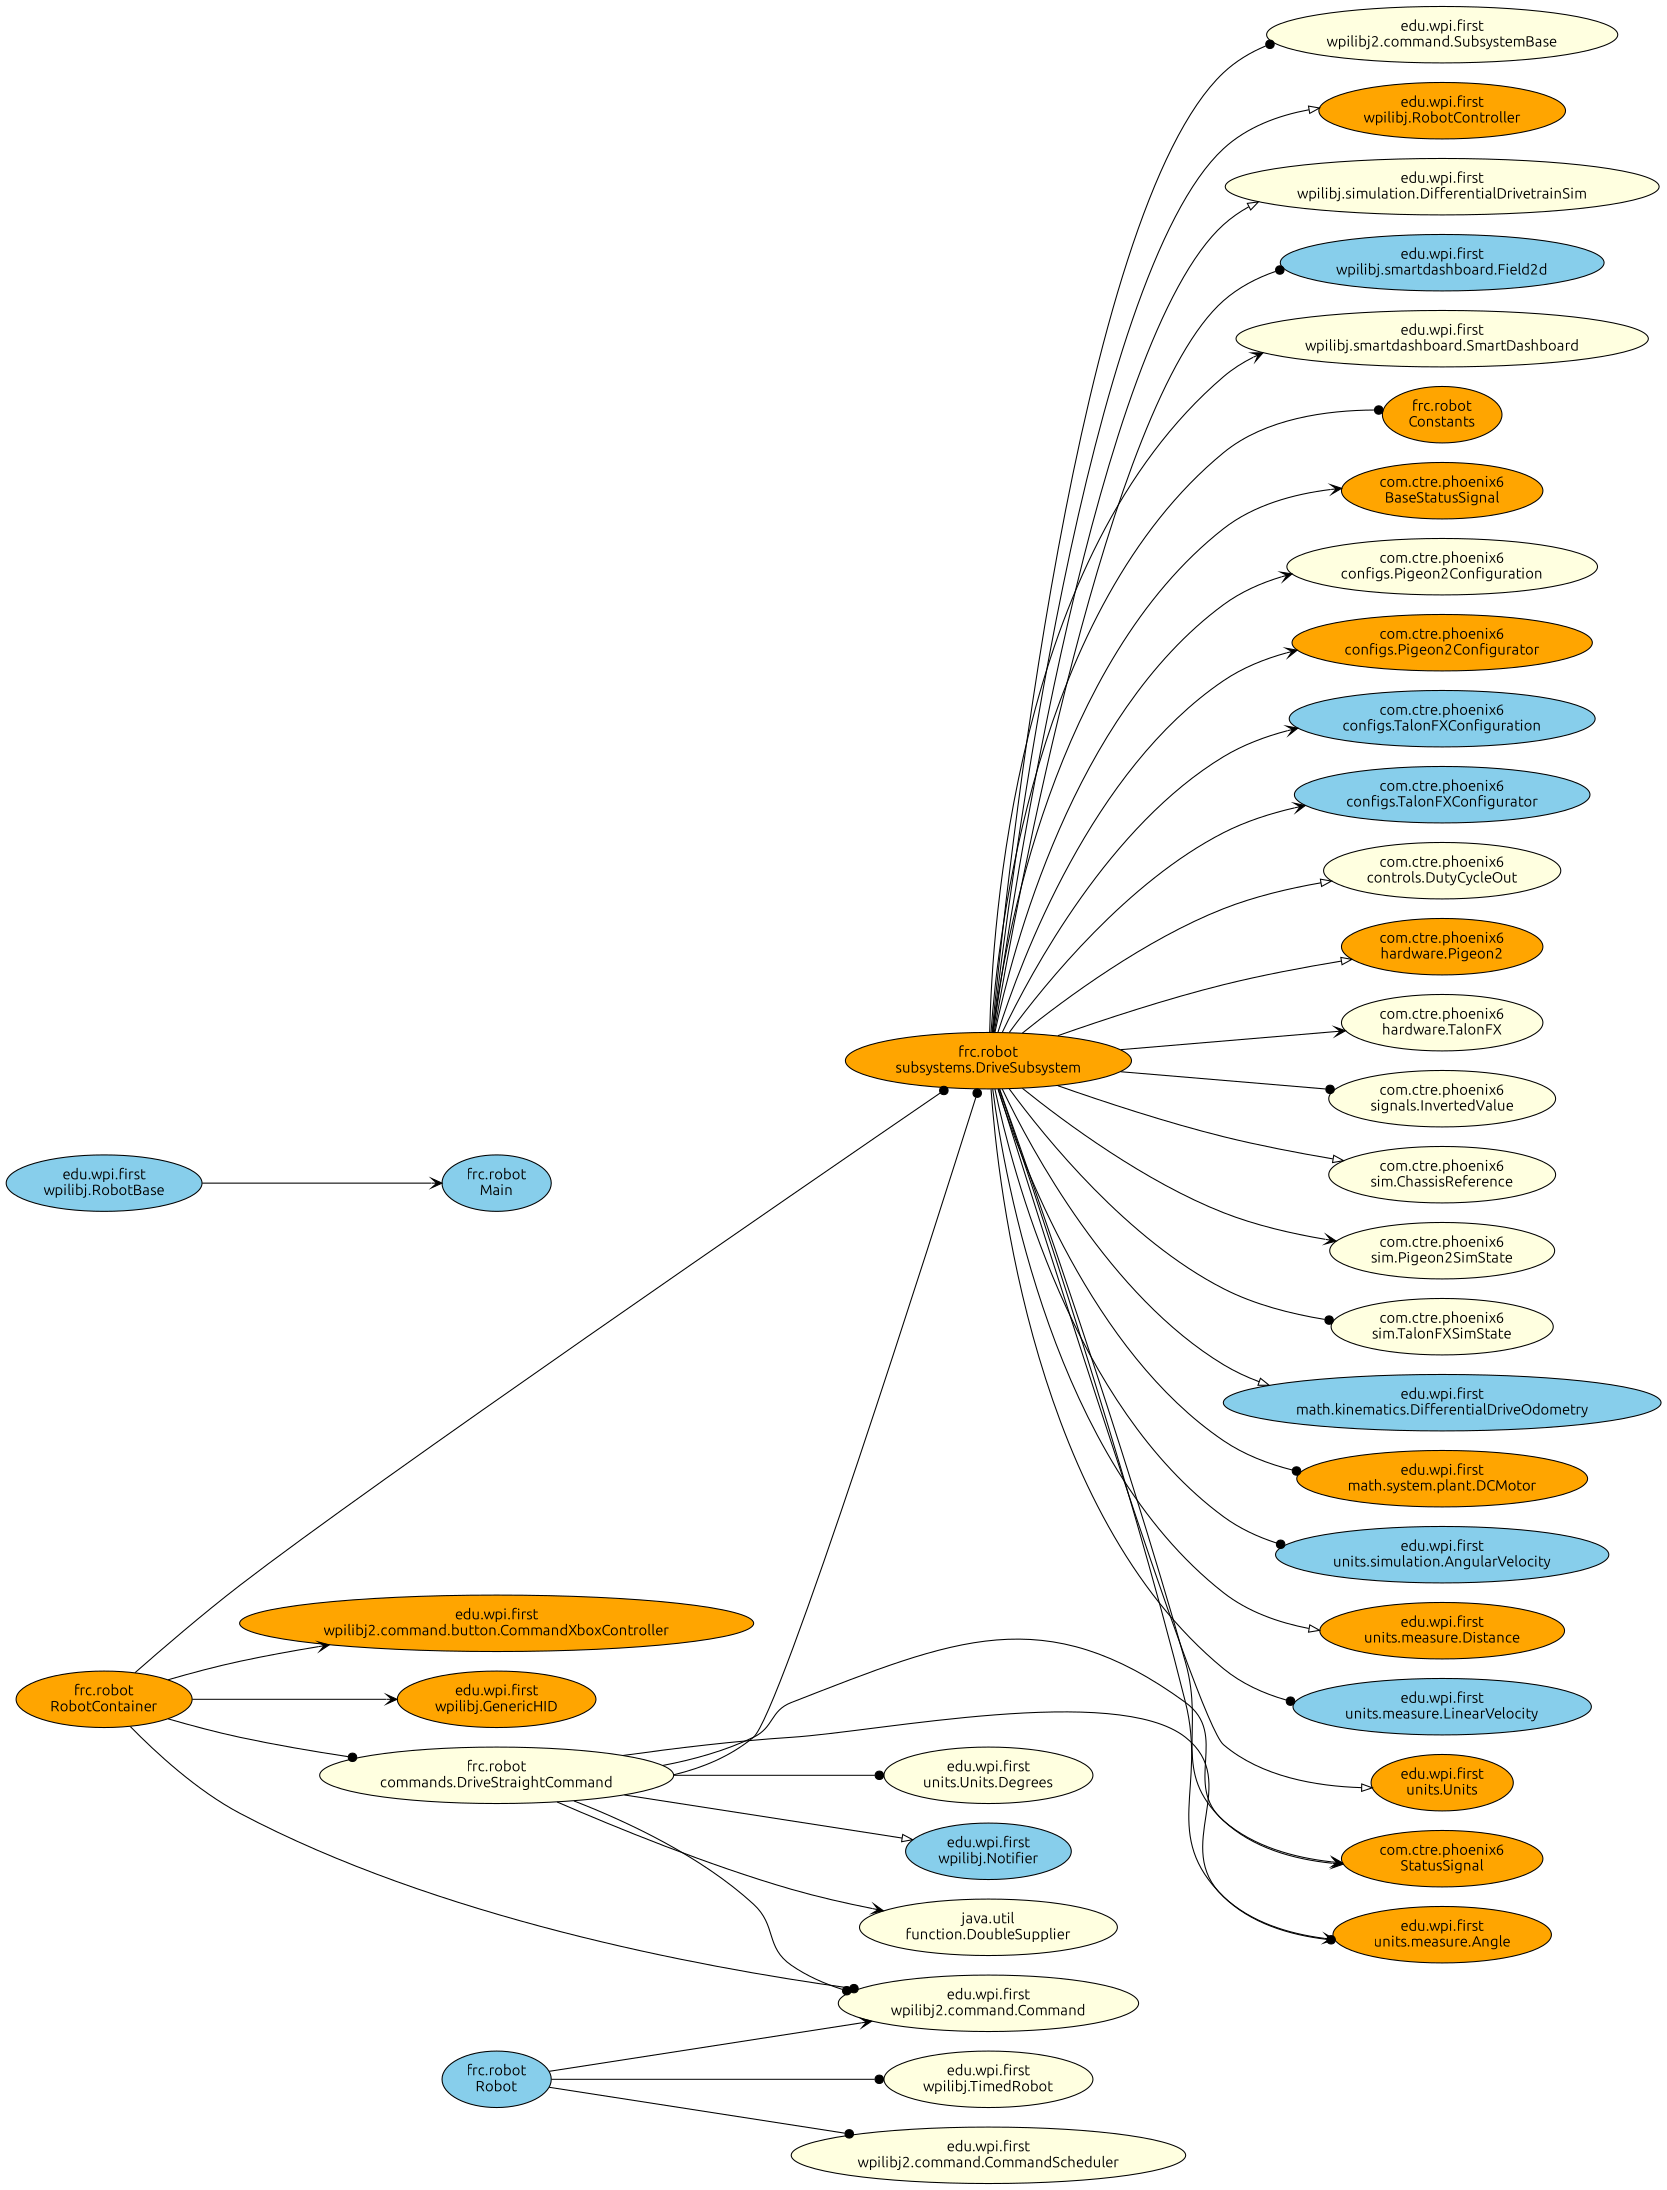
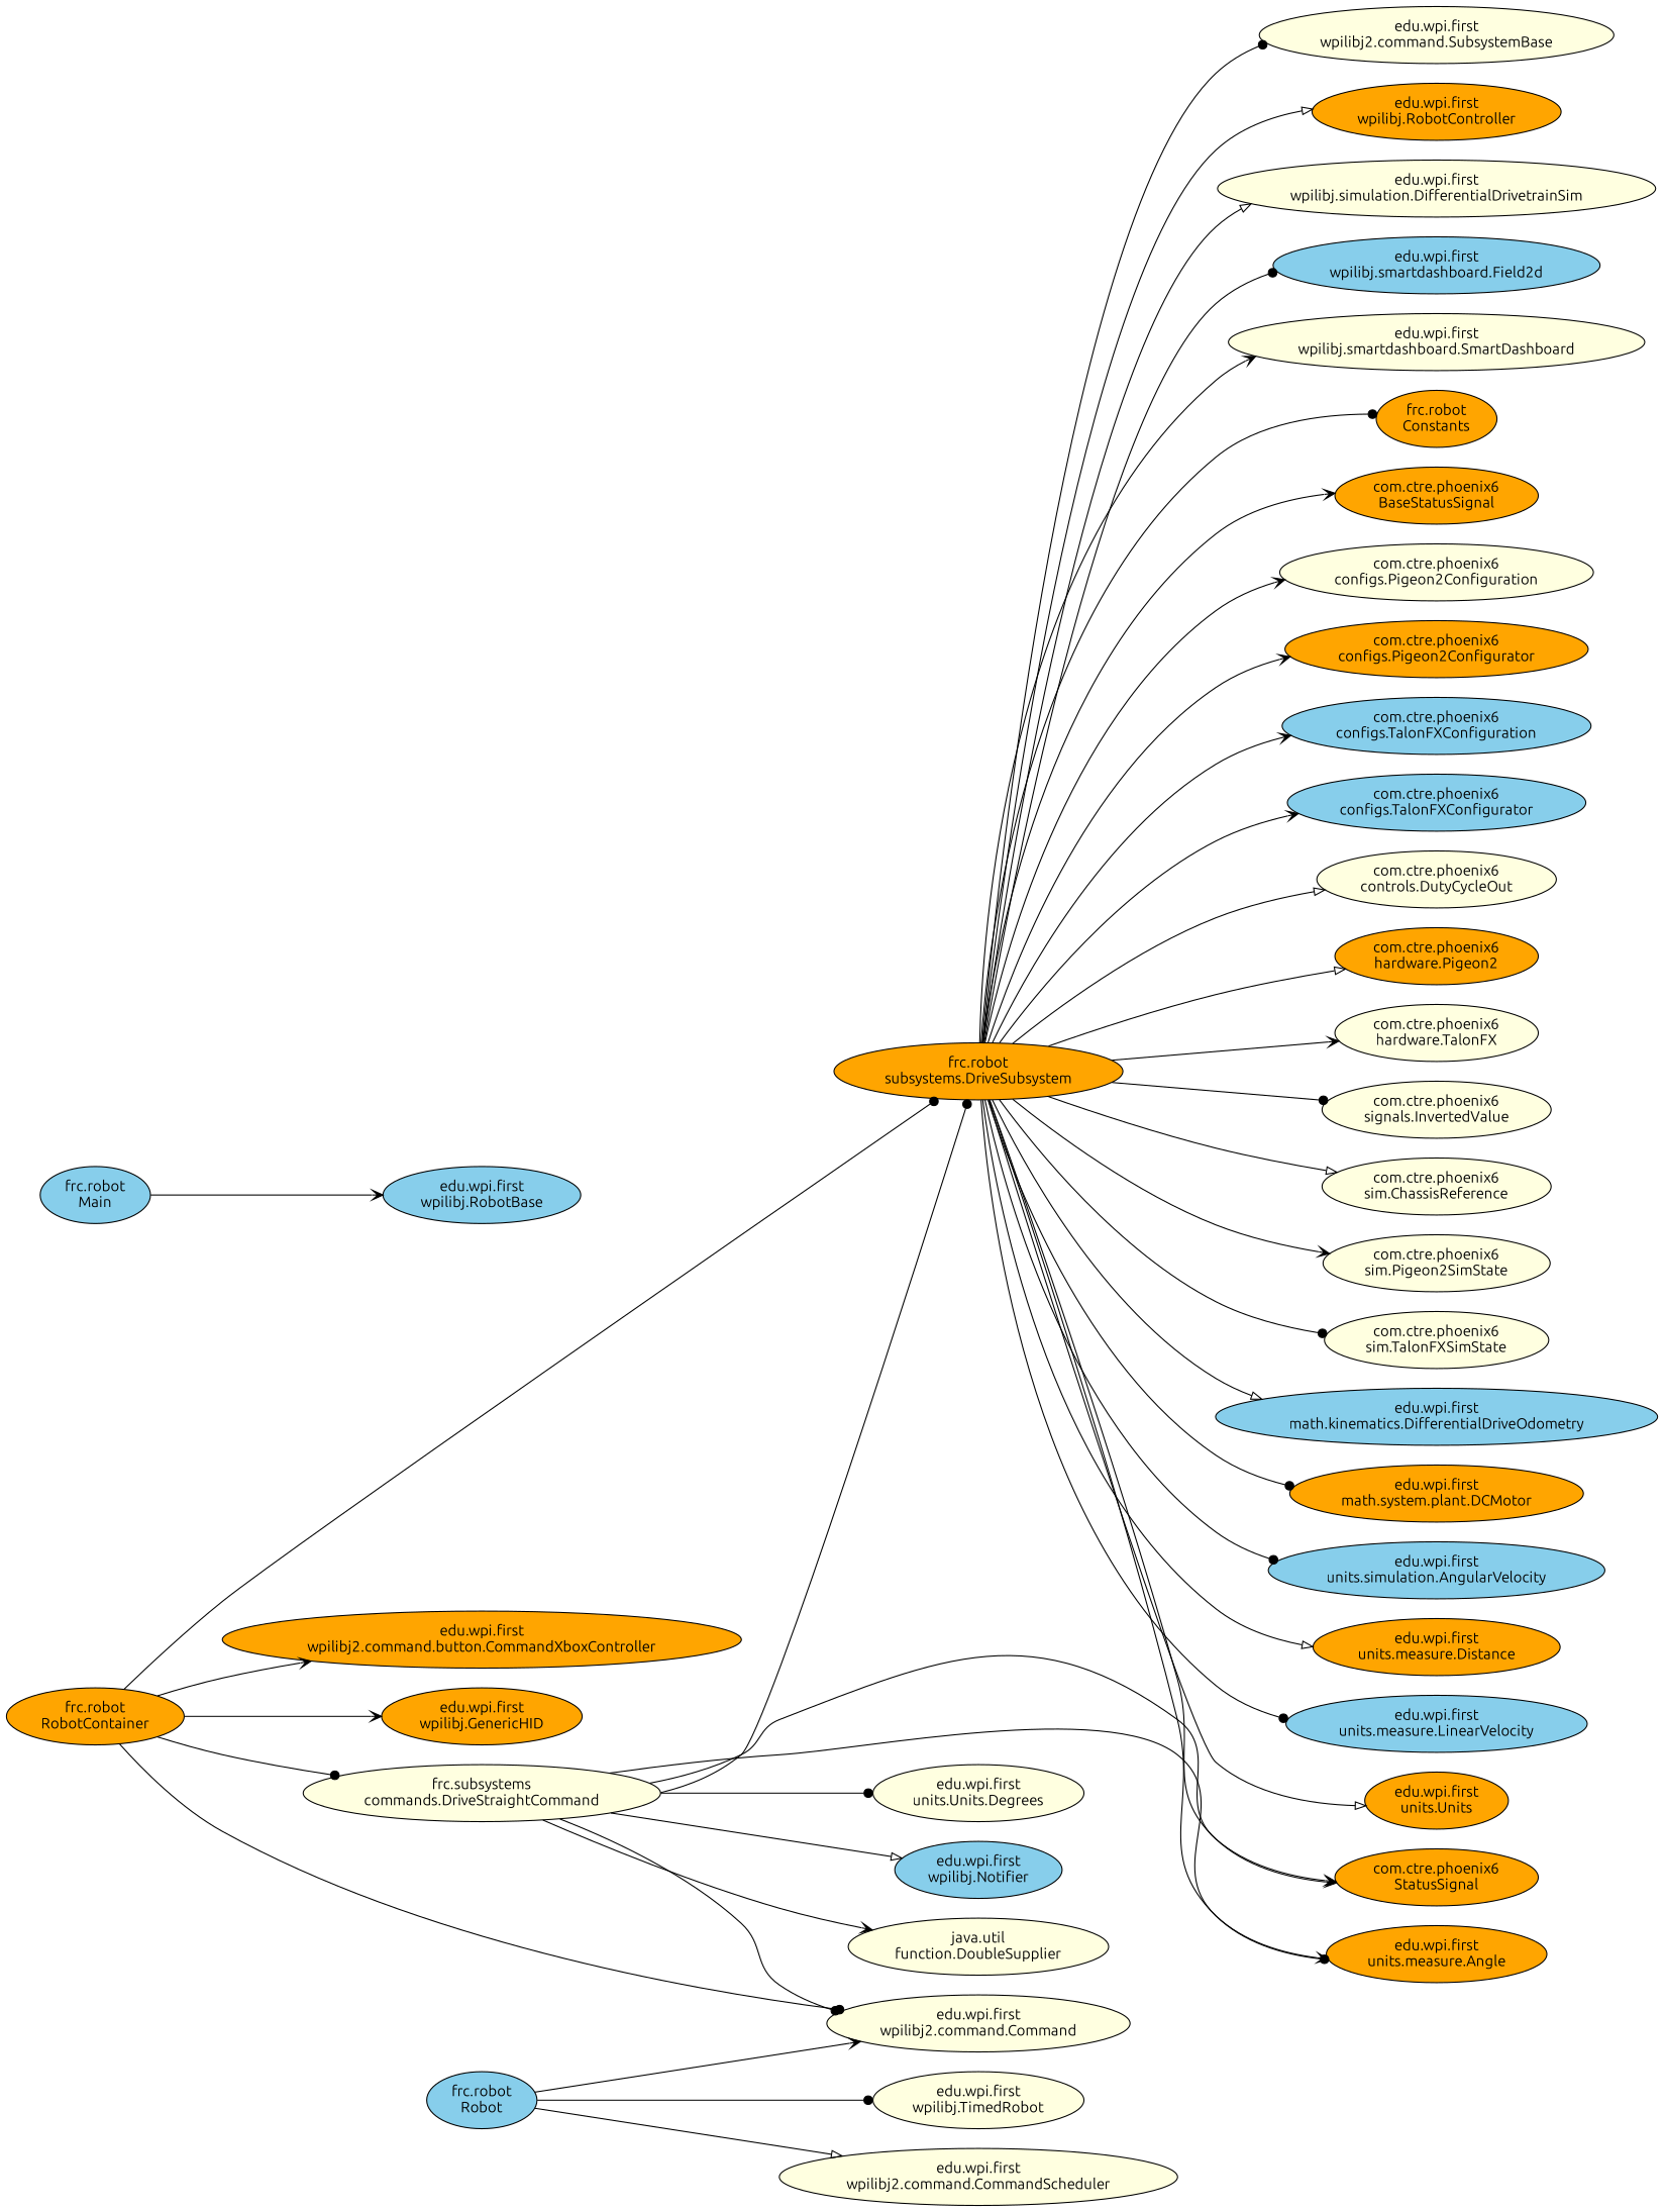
  digraph {
    constraint=false
    fontname=Ubuntu
    rankdir=LR
    node [fillcolor=lightyellow fontname=Ubuntu style=filled]
    edge [arrowhead=vee fontname=Ubuntu]
    n1 [fillcolor=orange label="com.ctre.phoenix6\nBaseStatusSignal"]
    n2 [label="com.ctre.phoenix6\nconfigs.Pigeon2Configuration"]
    n3 [fillcolor=orange label="com.ctre.phoenix6\nconfigs.Pigeon2Configurator"]
    n4 [fillcolor=skyblue label="com.ctre.phoenix6\nconfigs.TalonFXConfiguration"]
    n5 [fillcolor=skyblue label="com.ctre.phoenix6\nconfigs.TalonFXConfigurator"]
    n6 [label="com.ctre.phoenix6\ncontrols.DutyCycleOut"]
    n7 [fillcolor=orange label="com.ctre.phoenix6\nhardware.Pigeon2"]
    n8 [label="com.ctre.phoenix6\nhardware.TalonFX"]
    n9 [label="com.ctre.phoenix6\nsignals.InvertedValue"]
    n10 [label="com.ctre.phoenix6\nsim.ChassisReference"]
    n11 [label="com.ctre.phoenix6\nsim.Pigeon2SimState"]
    n12 [label="com.ctre.phoenix6\nsim.TalonFXSimState"]
    n13 [fillcolor=orange label="com.ctre.phoenix6\nStatusSignal"]
    n14 [fillcolor=skyblue label="edu.wpi.first\nmath.kinematics.DifferentialDriveOdometry"]
    n15 [fillcolor=orange label="edu.wpi.first\nmath.system.plant.DCMotor"]
    n16 [fillcolor=orange label="edu.wpi.first\nunits.measure.Angle"]
    n17 [fillcolor=skyblue label="edu.wpi.first\nunits.simulation.AngularVelocity"]
    n18 [fillcolor=orange label="edu.wpi.first\nunits.measure.Distance"]
    n19 [fillcolor=skyblue label="edu.wpi.first\nunits.measure.LinearVelocity"]
    n20 [fillcolor=orange label="edu.wpi.first\nunits.Units"]
    n21 [label="edu.wpi.first\nunits.Units.Degrees"]
    n22 [fillcolor=orange label="edu.wpi.first\nwpilibj2.command.button.CommandXboxController"]
    n23 [label="edu.wpi.first\nwpilibj2.command.Command"]
    n24 [label="edu.wpi.first\nwpilibj2.command.CommandScheduler"]
    n25 [label="edu.wpi.first\nwpilibj2.command.SubsystemBase"]
    n26 [fillcolor=orange label="edu.wpi.first\nwpilibj.GenericHID"]
    n27 [fillcolor=skyblue label="edu.wpi.first\nwpilibj.Notifier"]
    n28 [fillcolor=skyblue label="edu.wpi.first\nwpilibj.RobotBase"]
    n29 [fillcolor=orange label="edu.wpi.first\nwpilibj.RobotController"]
    n30 [label="edu.wpi.first\nwpilibj.simulation.DifferentialDrivetrainSim"]
    n31 [fillcolor=skyblue label="edu.wpi.first\nwpilibj.smartdashboard.Field2d"]
    n32 [label="edu.wpi.first\nwpilibj.smartdashboard.SmartDashboard"]
    n33 [label="edu.wpi.first\nwpilibj.TimedRobot"]
-   n34 [label="frc.robot\ncommands.DriveStraightCommand"]
+   n34 [label="frc.subsystems\ncommands.DriveStraightCommand"]
    n35 [fillcolor=orange label="frc.robot\nsubsystems.DriveSubsystem"]
    n36 [label="java.util\nfunction.DoubleSupplier"]
    n37 [fillcolor=orange label="frc.robot\nConstants"]
    n38 [fillcolor=skyblue label="frc.robot\nMain"]
    n39 [fillcolor=skyblue label="frc.robot\nRobot"]
    n40 [fillcolor=orange label="frc.robot\nRobotContainer"]
    n34 -> n13
    n34 -> n16
    n34 -> n21 [arrowhead=dot]
    n34 -> n23 [arrowhead=dot]
    n34 -> n27 [arrowhead=onormal]
    n34 -> n35 [arrowhead=dot]
    n34 -> n36
    n35 -> n1
    n35 -> n2
    n35 -> n3
    n35 -> n4
    n35 -> n5
    n35 -> n6 [arrowhead=onormal]
    n35 -> n7 [arrowhead=onormal]
    n35 -> n8
    n35 -> n9 [arrowhead=dot]
    n35 -> n10 [arrowhead=onormal]
    n35 -> n11
    n35 -> n12 [arrowhead=dot]
    n35 -> n13
    n35 -> n14 [arrowhead=onormal]
    n35 -> n15 [arrowhead=dot]
    n35 -> n16 [arrowhead=dot]
    n35 -> n17 [arrowhead=dot]
    n35 -> n18 [arrowhead=onormal]
    n35 -> n19 [arrowhead=dot]
    n35 -> n20 [arrowhead=onormal]
    n35 -> n25 [arrowhead=dot]
    n35 -> n29 [arrowhead=onormal]
    n35 -> n30 [arrowhead=onormal]
    n35 -> n31 [arrowhead=dot]
    n35 -> n32
    n35 -> n37 [arrowhead=dot]
-   n28 -> n38
+   n38 -> n28
    n39 -> n23
-   n39 -> n24 [arrowhead=dot]
+   n39 -> n24 [arrowhead=onormal]
    n39 -> n33 [arrowhead=dot]
    n40 -> n22
    n40 -> n23 [arrowhead=dot]
    n40 -> n26
    n40 -> n34 [arrowhead=dot]
    n40 -> n35 [arrowhead=dot]
  }
